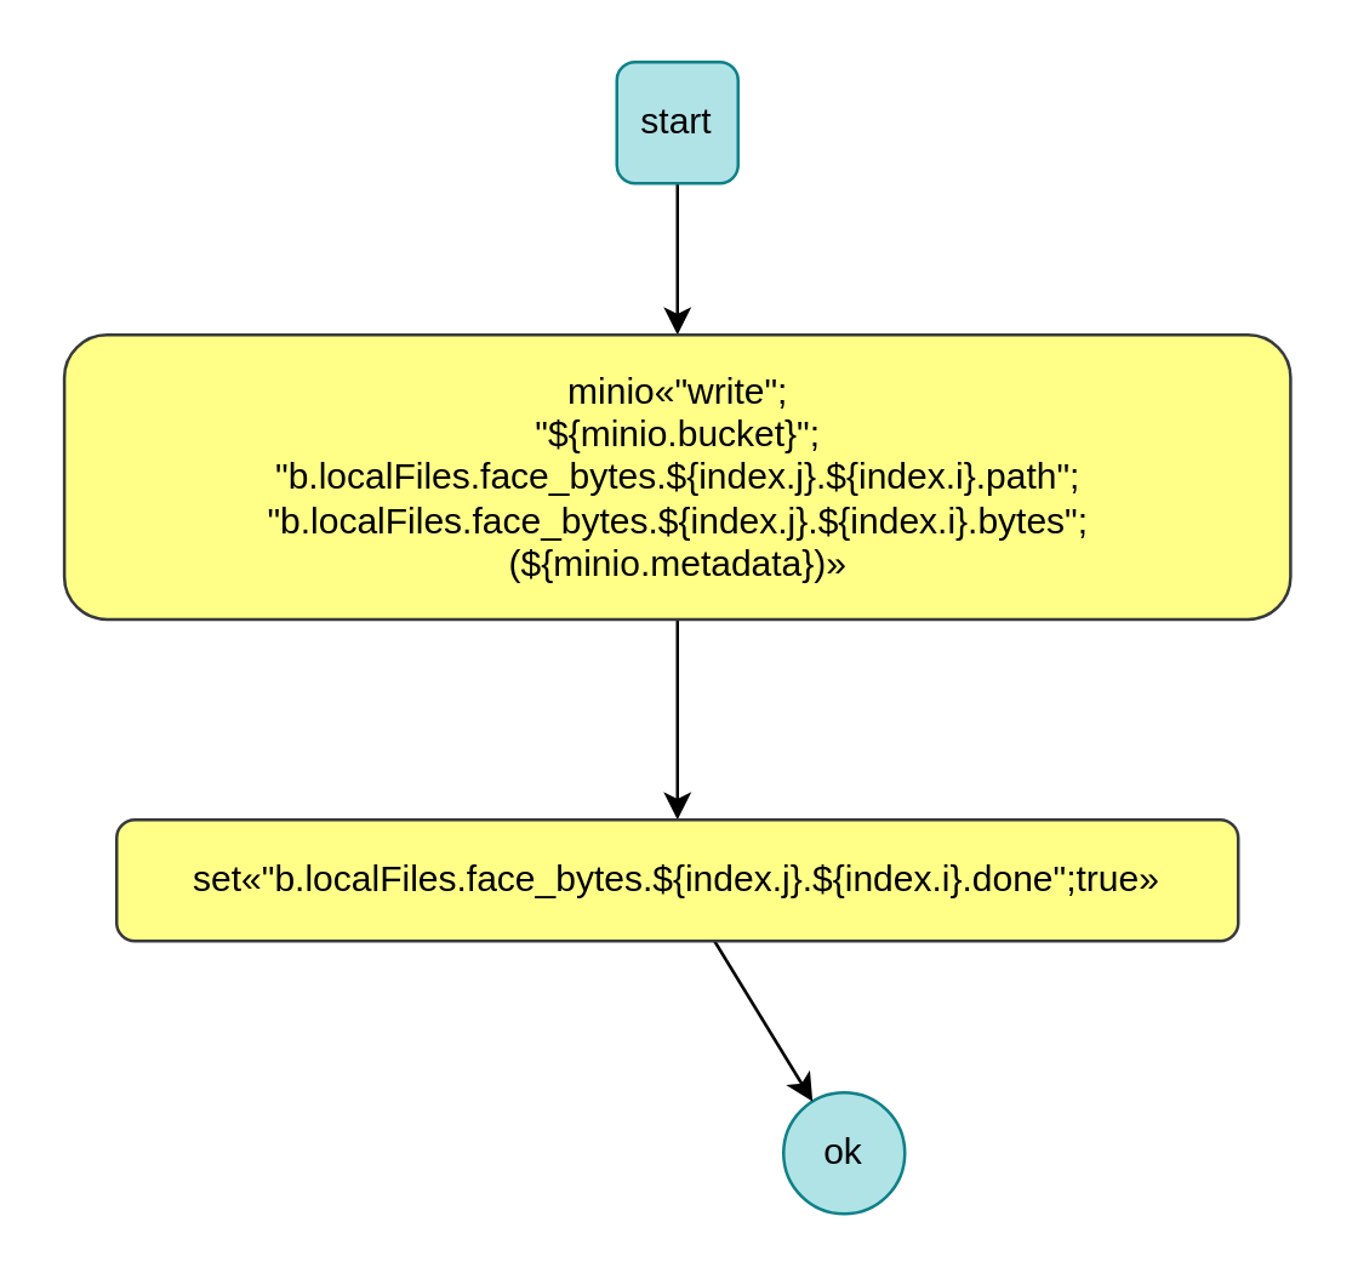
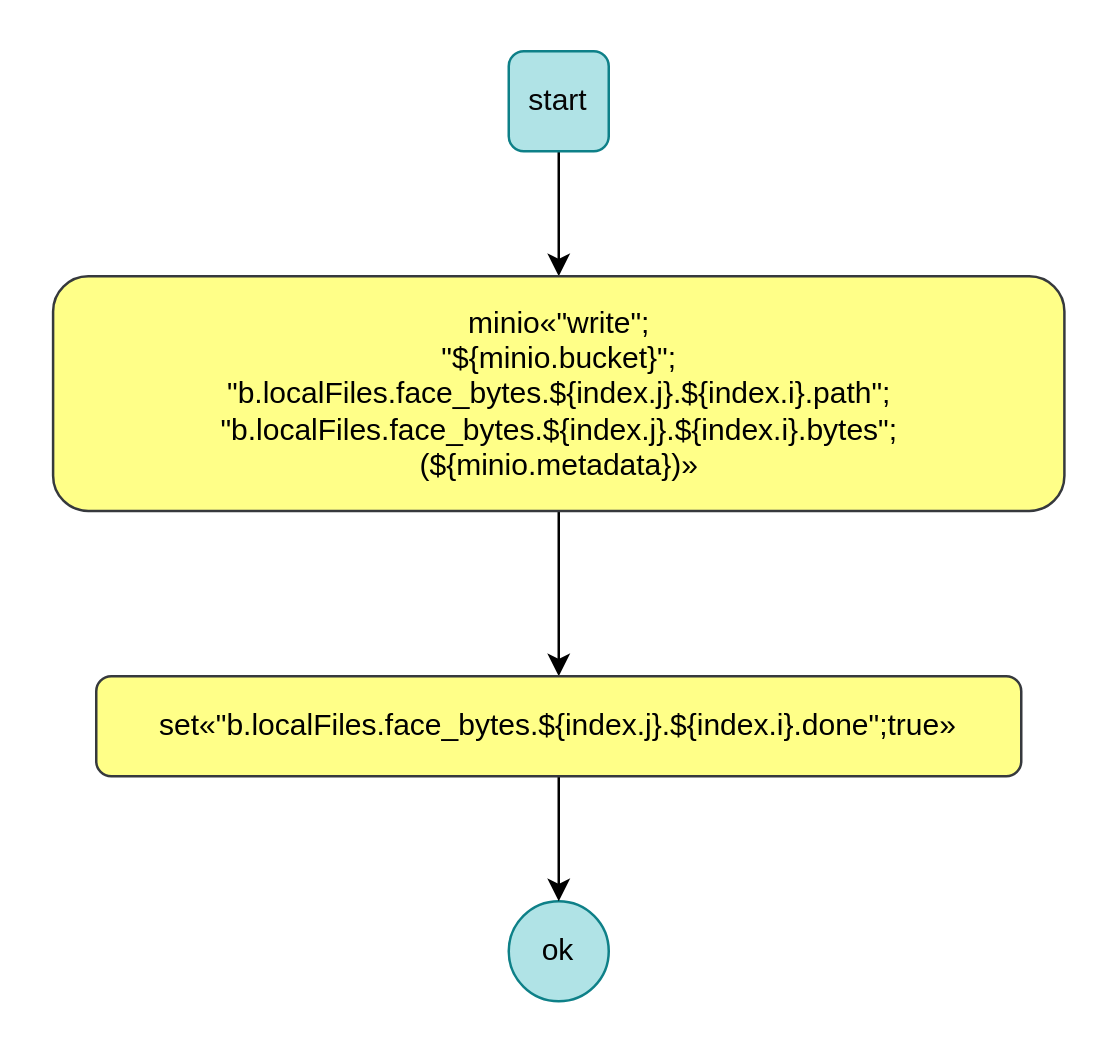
  <mxCell id="0" />
  <mxCell id="1" parent="0" />
  <mxCell id="2" style="edgeStyle=none;html=1;entryX=0.5;entryY=0;entryDx=0;entryDy=0;" parent="1" source="3" target="8" edge="1"><mxGeometry relative="1" as="geometry"><mxPoint x="223" y="150" as="targetPoint" /></mxGeometry></mxCell>
  <mxCell id="3" value="start" style="whiteSpace=wrap;fillColor=#b0e3e6;strokeColor=#0e8088;fontColor=#050505;rounded=1;" parent="1" vertex="1"><mxGeometry x="203" y="20" width="40" height="40" as="geometry" /></mxCell>
- <mxCell id="4" value="ok" style="ellipse;whiteSpace=wrap;fillColor=#b0e3e6;strokeColor=#0e8088;fontColor=#000000;" parent="1" vertex="1"><mxGeometry x="258" y="360" width="40" height="40" as="geometry" /></mxCell>
+ <mxCell id="4" value="ok" style="ellipse;whiteSpace=wrap;fillColor=#b0e3e6;strokeColor=#0e8088;fontColor=#000000;" parent="1" vertex="1"><mxGeometry x="203" y="360" width="40" height="40" as="geometry" /></mxCell>
  <mxCell id="5" style="edgeStyle=none;html=1;entryX=0.5;entryY=0;entryDx=0;entryDy=0;exitX=0.5;exitY=1;exitDx=0;exitDy=0;" parent="1" source="8" target="7" edge="1"><mxGeometry relative="1" as="geometry"><mxPoint x="223" y="190" as="sourcePoint" /></mxGeometry></mxCell>
  <mxCell id="6" style="edgeStyle=none;html=1;fontSize=12;" parent="1" source="7" target="4" edge="1"><mxGeometry relative="1" as="geometry" /></mxCell>
  <mxCell id="7" value="set«&quot;b.localFiles.face_bytes.${index.j}.${index.i}.done&quot;;true»" style="rounded=1;whiteSpace=wrap;fillColor=#ffff88;strokeColor=#36393d;fontColor=#000000;" parent="1" vertex="1"><mxGeometry x="38" y="270" width="370" height="40" as="geometry" /></mxCell>
  <mxCell id="8" value="minio«&quot;write&quot;;&#10;&quot;${minio.bucket}&quot;;&#10;&quot;b.localFiles.face_bytes.${index.j}.${index.i}.path&quot;;&#10;&quot;b.localFiles.face_bytes.${index.j}.${index.i}.bytes&quot;;&#10;(${minio.metadata})»" style="rounded=1;whiteSpace=wrap;fillColor=#ffff88;strokeColor=#36393d;fontColor=#000000;" parent="1" vertex="1"><mxGeometry x="20.74" y="110" width="404.52" height="93.86" as="geometry" /></mxCell>
